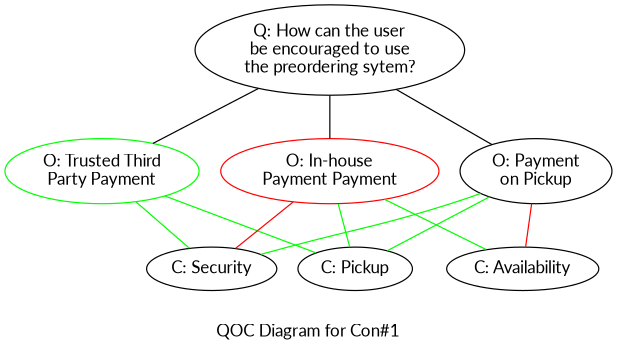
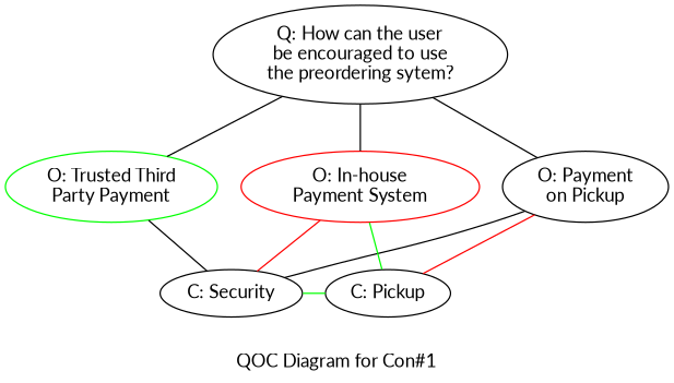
  graph {
    fontname=Lato
    label="QOC Diagram for Con#1"
    node [color=black fontname=Lato]
    edge [fontname=Lato]
    n1 [color=green label="O: Trusted Third\nParty Payment"]
    n2 [label="O: Payment\non Pickup"]
-   n3 [color=red label="O: In-house\nPayment Payment"]
+   n3 [color=red label="O: In-house\nPayment System"]
    n4 [label="C: Security"]
-   n5 [label="C: Availability"]
    n6 [label="C: Pickup"]
    n7 [label="Q: How can the user\nbe encouraged to use\nthe preordering sytem?" color=""]
    subgraph sub_1 {
      rank=same
      n1
      n2
      n3
    }
    subgraph sub_2 {
      rank=same
      n4
-     n5
      n6
    }
-   n1 -- n4 [color=green]
-   n1 -- n6 [color=green]
-   n2 -- n4 [color=green]
-   n2 -- n5 [color=red]
-   n2 -- n6 [color=green]
+   n1 -- n4 [color=black]
+   n4 -- n6 [color=green]
+   n2 -- n4
+   n2 -- n6 [color=red]
    n3 -- n4 [color=red]
-   n3 -- n5 [color=green]
    n3 -- n6 [color=green]
    n7 -- n1
    n7 -- n2
    n7 -- n3
  }
